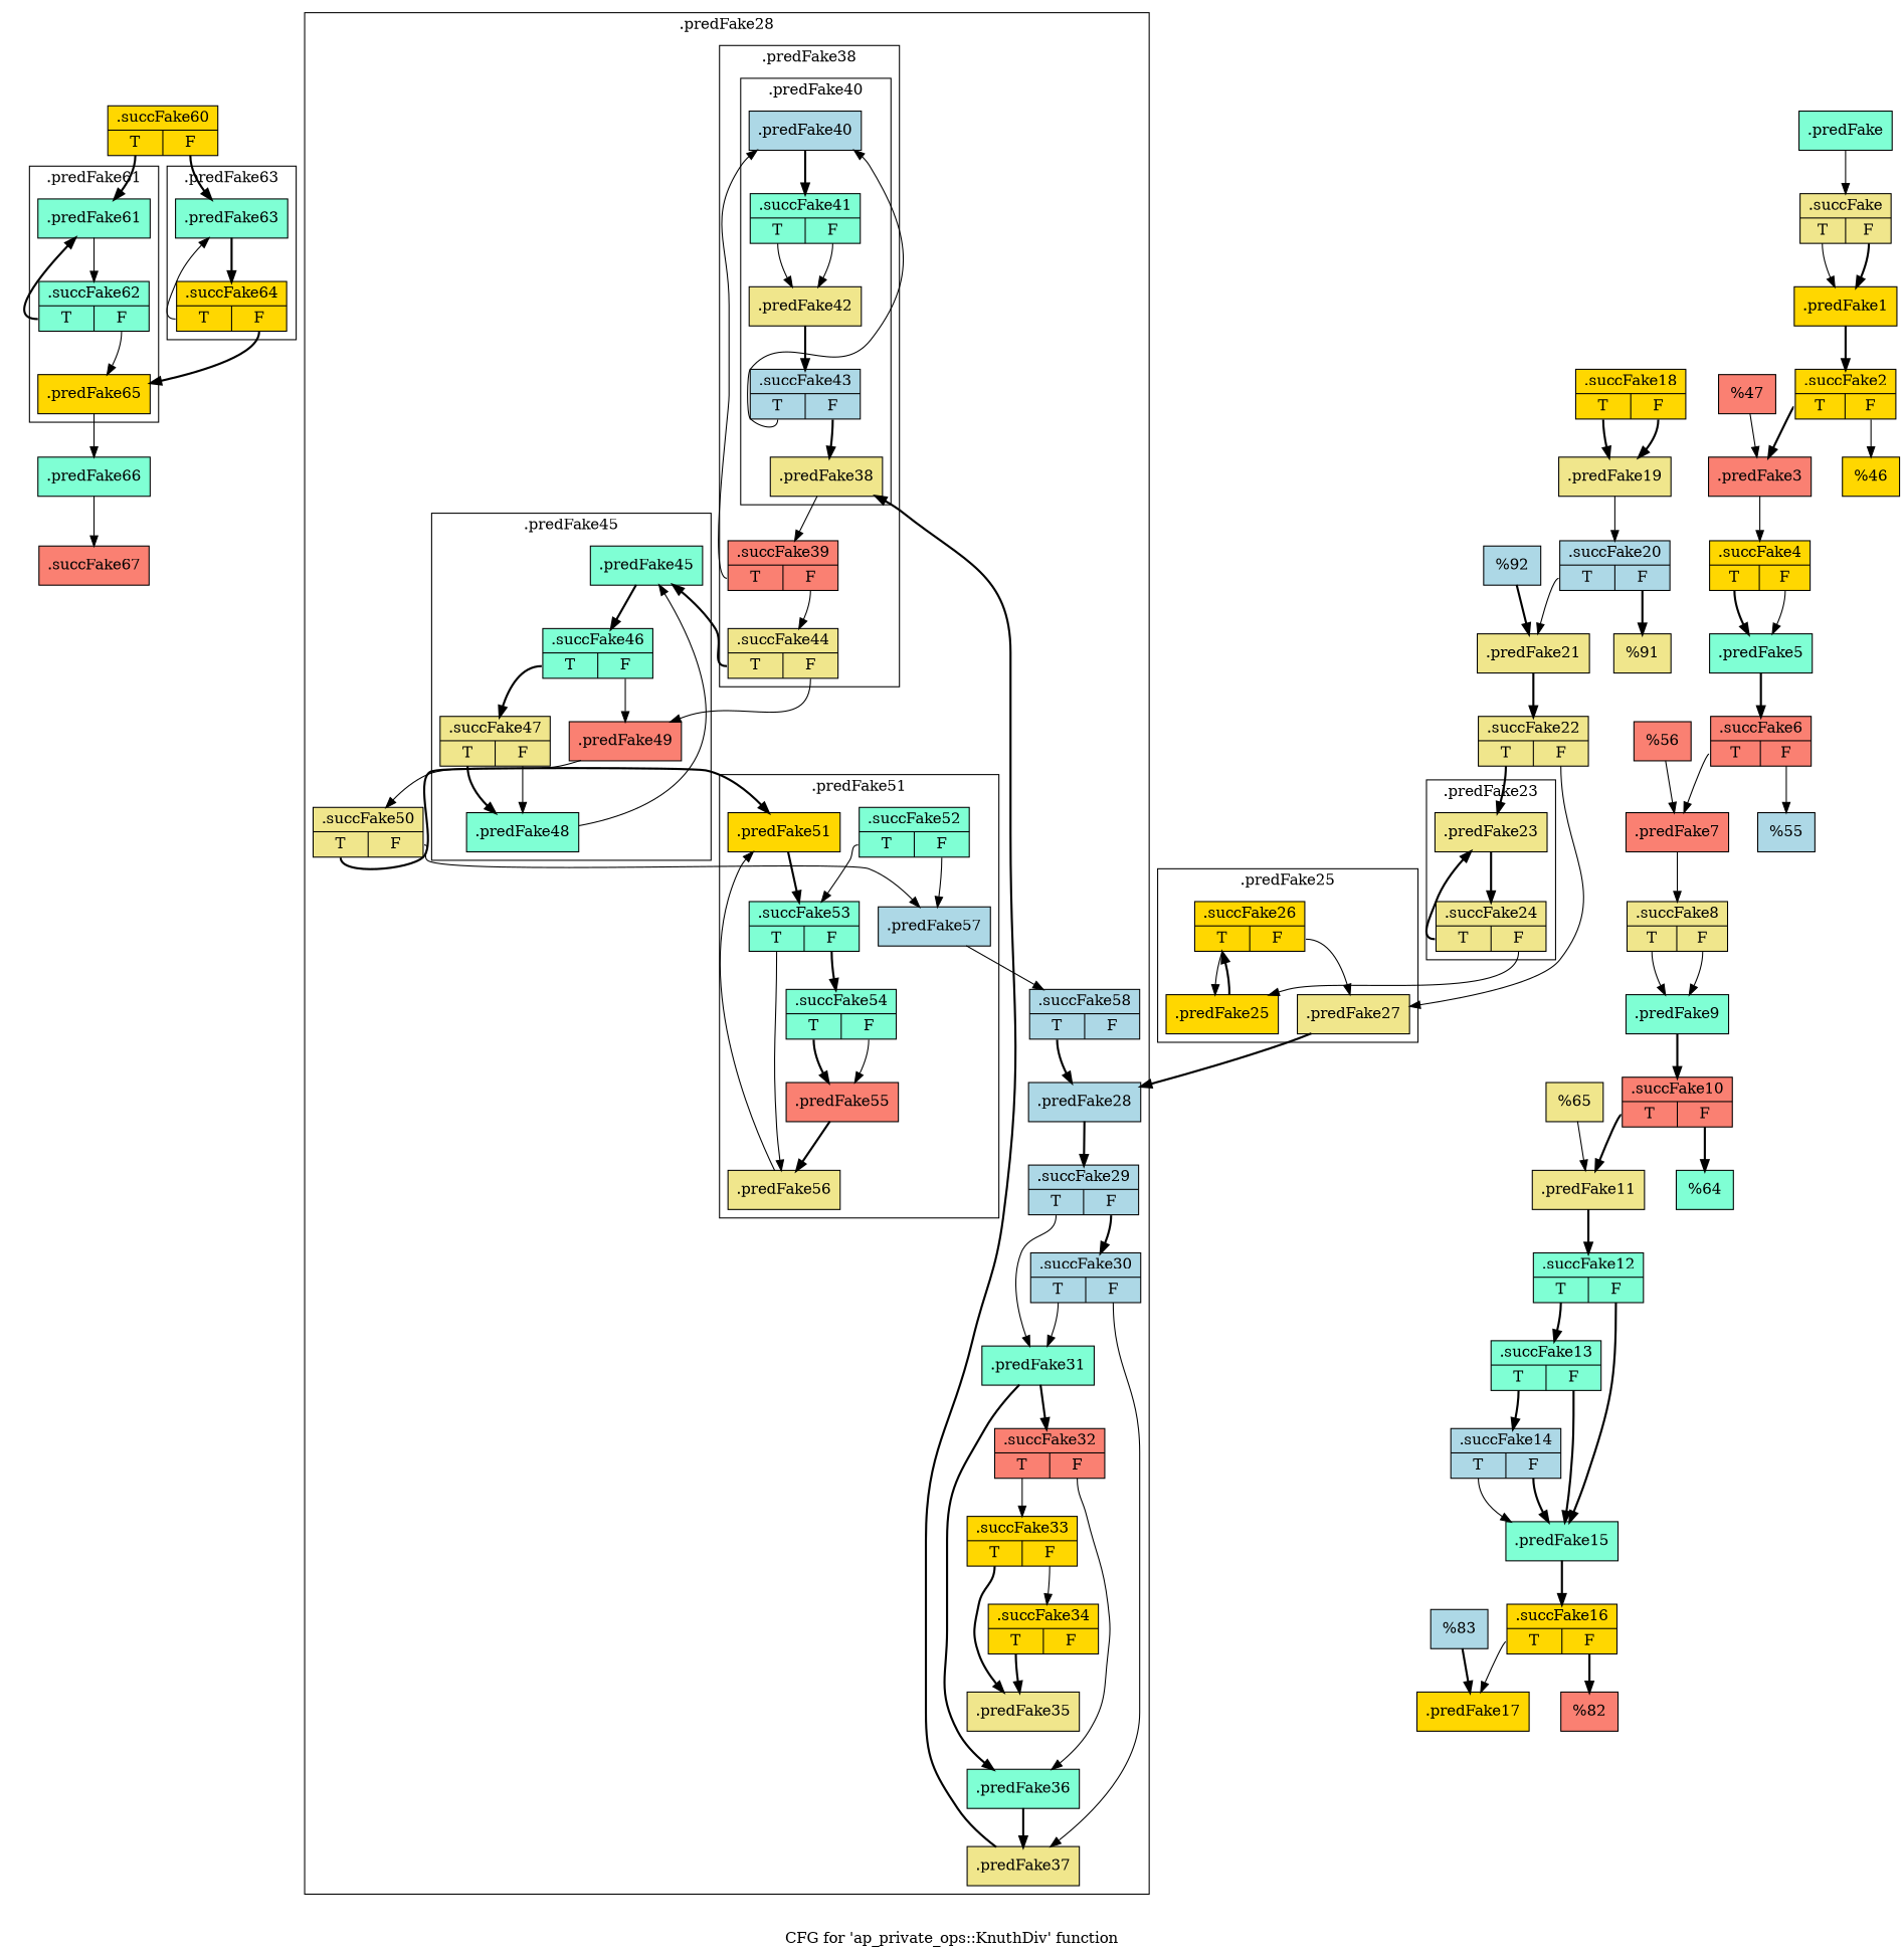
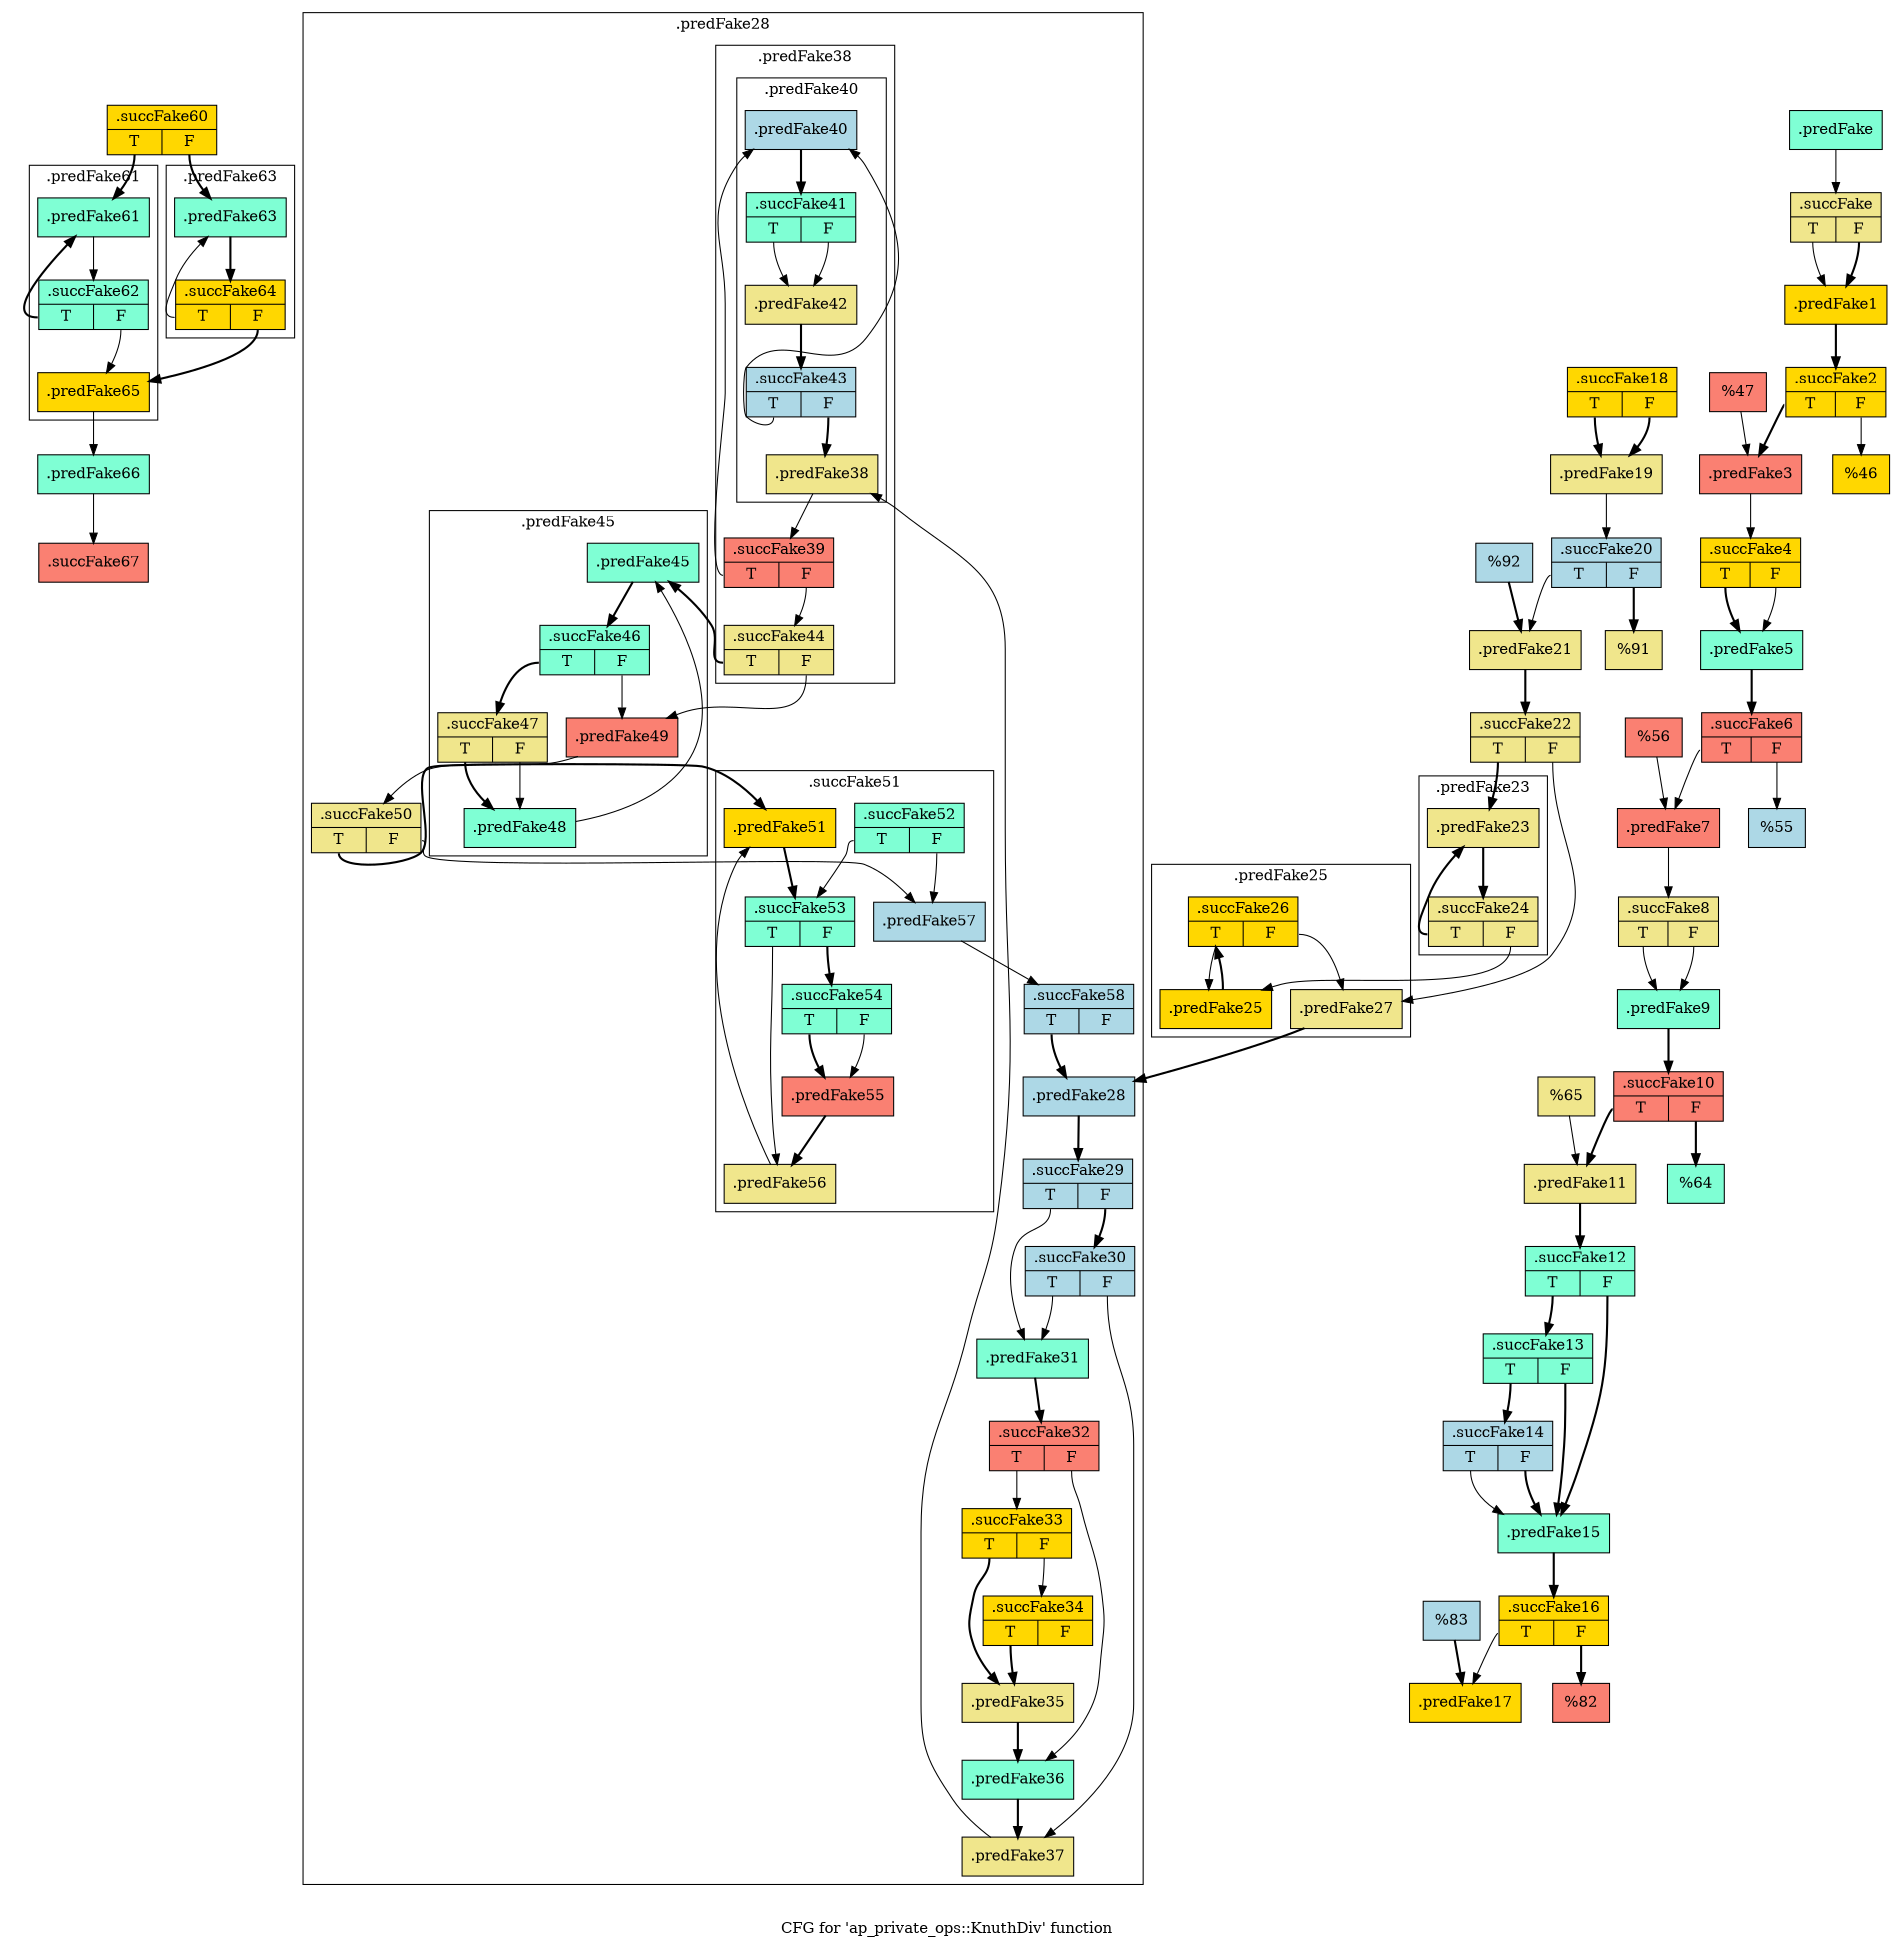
  digraph {
    label="CFG for 'ap_private_ops::KnuthDiv' function"
    node [filename="/mnt/xilinx/Vitis_HLS/2021.2/include/etc/ap_private.h" fillcolor=aquamarine linenumber=731 shape=record style=filled]
    edge [execusionnum=0 filename="/mnt/xilinx/Vitis_HLS/2021.2/include/etc/ap_private.h" style=bold]
    n1 [label="{.predFake61}" linenumber=886]
    n2 [label="{.succFake62|{<s0>T|<s1>F}}" linenumber=886]
    n3 [fillcolor=gold label="{.predFake65}" linenumber=898]
    n4 [label="{.predFake63}" linenumber=892]
    n5 [fillcolor=gold label="{.succFake64|{<s0>T|<s1>F}}" linenumber=892]
    n6 [fillcolor=lightblue label="{.predFake40}" linenumber=818]
    n7 [label="{.succFake41|{<s0>T|<s1>F}}" linenumber=818]
    n8 [fillcolor=khaki label="{.predFake42}" linenumber=818]
    n9 [fillcolor=lightblue label="{.succFake43|{<s0>T|<s1>F}}" linenumber=818]
    n10 [fillcolor=khaki label="{.predFake38}" linenumber=806]
    n11 [fillcolor=salmon label="{.succFake39|{<s0>T|<s1>F}}" linenumber=806]
    n12 [fillcolor=khaki label="{.succFake44|{<s0>T|<s1>F}}" linenumber=835]
    n13 [label="{.predFake45}" linenumber=837]
    n14 [label="{.succFake46|{<s0>T|<s1>F}}" linenumber=837]
    n15 [fillcolor=khaki label="{.succFake47|{<s0>T|<s1>F}}" linenumber=839]
    n16 [fillcolor=salmon label="{.predFake49}" linenumber=848]
    n17 [label="{.predFake48}" linenumber=839]
    n18 [fillcolor=gold label="{.predFake51}" linenumber=858]
    n19 [label="{.succFake52|{<s0>T|<s1>F}}" linenumber=858]
    n20 [label="{.succFake53|{<s0>T|<s1>F}}" linenumber=861]
    n21 [fillcolor=lightblue label="{.predFake57}" linenumber=870]
    n22 [fillcolor=salmon label="{.predFake55}" linenumber=861]
    n23 [fillcolor=khaki label="{.predFake56}" linenumber=861]
    n24 [label="{.succFake54|{<s0>T|<s1>F}}" linenumber=861]
    n25 [fillcolor=lightblue label="{.predFake28}" linenumber=790]
    n26 [fillcolor=lightblue label="{.succFake29|{<s0>T|<s1>F}}" linenumber=794]
    n27 [fillcolor=khaki label="{.succFake50|{<s0>T|<s1>F}}" linenumber=849]
    n28 [fillcolor=lightblue label="{.succFake58|{<s0>T|<s1>F}}" linenumber=870]
    n29 [label="{.predFake31}" linenumber=795]
    n30 [fillcolor=lightblue label="{.succFake30|{<s0>T|<s1>F}}" linenumber=794]
    n31 [fillcolor=salmon label="{.succFake32|{<s0>T|<s1>F}}" linenumber=797]
    n32 [label="{.predFake36}" linenumber=798]
    n33 [fillcolor=gold label="{.succFake33|{<s0>T|<s1>F}}" linenumber=797]
    n34 [fillcolor=khaki label="{.predFake35}" linenumber=797]
    n35 [fillcolor=khaki label="{.predFake37}" linenumber=805]
    n36 [fillcolor=gold label="{.succFake34|{<s0>T|<s1>F}}" linenumber=797]
    n37 [fillcolor=khaki label="{.predFake27}" linenumber=769]
    n38 [fillcolor=gold label="{.predFake25}" linenumber=763]
    n39 [fillcolor=gold label="{.succFake26|{<s0>T|<s1>F}}" linenumber=763]
    n40 [fillcolor=khaki label="{.predFake23}" linenumber=758]
    n41 [fillcolor=khaki label="{.succFake24|{<s0>T|<s1>F}}" linenumber=758]
    n42 [label="{.predFake66}" linenumber=900]
    n43 [label="{.predFake}" filename="" linenumber=""]
    n44 [fillcolor=khaki label="{.succFake|{<s0>T|<s1>F}}" linenumber=728]
    n45 [fillcolor=gold label="{.predFake1}" linenumber=728]
    n46 [fillcolor=gold label="{.succFake2|{<s0>T|<s1>F}}" linenumber=728]
    n47 [fillcolor=salmon label="{.predFake3}" linenumber=729]
    n48 [fillcolor=gold label="{%46}" linenumber=728]
    n49 [fillcolor=gold label="{.succFake4|{<s0>T|<s1>F}}" linenumber=729]
    n50 [label="{.predFake5}" linenumber=729]
    n51 [fillcolor=salmon label="{%47}" linenumber=728]
    n52 [fillcolor=salmon label="{.succFake6|{<s0>T|<s1>F}}" linenumber=729]
    n53 [fillcolor=salmon label="{.predFake7}" linenumber=730]
    n54 [fillcolor=lightblue label="{%55}" linenumber=729]
    n55 [fillcolor=khaki label="{.succFake8|{<s0>T|<s1>F}}" linenumber=730]
    n56 [label="{.predFake9}" linenumber=730]
    n57 [fillcolor=salmon label="{%56}" linenumber=729]
    n58 [fillcolor=salmon label="{.succFake10|{<s0>T|<s1>F}}" linenumber=730]
    n59 [fillcolor=khaki label="{.predFake11}"]
    n60 [label="{%64}" linenumber=730]
    n61 [label="{.succFake12|{<s0>T|<s1>F}}"]
    n62 [label="{.succFake13|{<s0>T|<s1>F}}"]
    n63 [label="{.predFake15}"]
    n64 [fillcolor=khaki label="{%65}" linenumber=730]
    n65 [fillcolor=lightblue label="{.succFake14|{<s0>T|<s1>F}}"]
    n66 [fillcolor=gold label="{.succFake16|{<s0>T|<s1>F}}"]
    n67 [fillcolor=gold label="{.predFake17}" linenumber=732]
    n68 [fillcolor=salmon label="{%82}"]
    n69 [fillcolor=gold label="{.succFake18|{<s0>T|<s1>F}}" linenumber=732]
    n70 [fillcolor=khaki label="{.predFake19}" linenumber=732]
    n71 [fillcolor=lightblue label="{%83}"]
    n72 [fillcolor=lightblue label="{.succFake20|{<s0>T|<s1>F}}" linenumber=732]
    n73 [fillcolor=khaki label="{.predFake21}" linenumber=736]
    n74 [fillcolor=khaki label="{%91}" linenumber=732]
    n75 [fillcolor=khaki label="{.succFake22|{<s0>T|<s1>F}}" linenumber=757]
    n76 [fillcolor=lightblue label="{%92}" linenumber=732]
    n77 [fillcolor=gold label="{.succFake60|{<s0>T|<s1>F}}" linenumber=883]
    n78 [fillcolor=salmon label="{.succFake67}" linenumber=900]
    subgraph cluster_1 {
      invocationtime=-1
      label=".predFake61"
      tripcount=0
      n1
      n2
      n3
    }
    subgraph cluster_2 {
      invocationtime=-1
      label=".predFake63"
      tripcount=0
      n4
      n5
    }
    subgraph cluster_3 {
      invocationtime=-1
      label=".predFake28"
      tripcount=0
      n25
      n26
      n27
      n28
      n29
      n30
      n31
      n32
      n33
      n34
      n35
      n36
      subgraph cluster_4 {
        invocationtime=-1
        label=".predFake38"
        tripcount=0
        n11
        n12
        subgraph cluster_5 {
          invocationtime=-1
          label=".predFake40"
          tripcount=0
          n6
          n7
          n8
          n9
          n10
        }
      }
      subgraph cluster_6 {
        invocationtime=-1
        label=".predFake45"
        tripcount=0
        n13
        n14
        n15
        n16
        n17
      }
      subgraph cluster_7 {
        invocationtime=-1
-       label=".predFake51"
+       label=".succFake51"
        tripcount=0
        n18
        n19
        n20
        n21
        n22
        n23
        n24
      }
    }
    subgraph cluster_8 {
      invocationtime=-1
      label=".predFake25"
      tripcount=0
      n37
      n38
      n39
    }
    subgraph cluster_9 {
      invocationtime=-1
      label=".predFake23"
      tripcount=0
      n40
      n41
    }
    n1 -> n2 [style=solid]
    n2 -> n1 [tailport=s0]
    n2 -> n3 [style=solid tailport=s1]
    n3 -> n42 [style=solid]
    n4 -> n5
    n5 -> n3 [tailport=s1 filename=""]
    n5 -> n4 [style=solid tailport=s0]
    n6 -> n7
    n7 -> n8 [style=solid tailport=s0]
    n7 -> n8 [style=solid tailport=s1 execusionnum="" filename=""]
    n8 -> n9
    n9 -> n6 [style=solid tailport=s0]
    n9 -> n10 [tailport=s1]
    n10 -> n11 [style=solid]
    n11 -> n6 [style=solid tailport=s0]
    n11 -> n12 [style=solid tailport=s1]
    n12 -> n13 [tailport=s0]
    n12 -> n16 [style=solid tailport=s1 execusionnum="" filename=""]
    n13 -> n14
    n14 -> n15 [tailport=s0]
    n14 -> n16 [style=solid tailport=s1]
    n15 -> n17 [tailport=s0]
    n15 -> n17 [style=solid tailport=s1 execusionnum="" filename=""]
    n16 -> n27 [style=solid]
    n17 -> n13 [style=solid]
    n18 -> n20
    n19 -> n20 [style=solid tailport=s0]
    n19 -> n21 [style=solid tailport=s1]
    n20 -> n23 [style=solid tailport=s0 execusionnum="" filename=""]
    n20 -> n24 [tailport=s1]
    n21 -> n28 [style=solid]
    n22 -> n23
    n23 -> n18 [style=solid]
    n24 -> n22 [tailport=s0]
    n24 -> n22 [style=solid tailport=s1 execusionnum="" filename=""]
    n25 -> n26
    n26 -> n29 [style=solid tailport=s0 execusionnum="" filename=""]
    n26 -> n30 [tailport=s1]
    n27 -> n18 [tailport=s0]
    n27 -> n21 [style=solid tailport=s1 execusionnum="" filename=""]
    n28 -> n25 [tailport=s0 execusionnum="" filename=""]
    n29 -> n31
    n30 -> n29 [style=solid tailport=s0 execusionnum="" filename=""]
    n30 -> n35 [style=solid tailport=s1 execusionnum="" filename=""]
    n31 -> n32 [style=solid tailport=s1 execusionnum="" filename=""]
    n31 -> n33 [style=solid tailport=s0]
    n32 -> n35
    n33 -> n34 [tailport=s0 execusionnum="" filename=""]
    n33 -> n36 [style=solid tailport=s1]
-   n29 -> n32
-   n35 -> n10
+   n34 -> n32
+   n35 -> n10 [style=solid]
    n36 -> n34 [tailport=s0 execusionnum="" filename=""]
    n37 -> n25
    n38 -> n39
    n39 -> n37 [style=solid tailport=s1]
    n39 -> n38 [style=solid tailport=s0]
    n40 -> n41
    n41 -> n38 [style=solid tailport=s1]
    n41 -> n40 [tailport=s0]
    n42 -> n78 [style=solid]
    n43 -> n44 [style=solid]
    n44 -> n45 [style=solid tailport=s0 filename=""]
    n44 -> n45 [tailport=s1 execusionnum="" filename=""]
    n45 -> n46
    n46 -> n47 [tailport=s0]
    n46 -> n48 [style=solid tailport=s1 execusionnum="" filename=""]
    n47 -> n49 [style=solid]
    n49 -> n50 [tailport=s0 filename=""]
    n49 -> n50 [style=solid tailport=s1 execusionnum="" filename=""]
    n50 -> n52
    n51 -> n47 [style=solid execusionnum="" filename=""]
    n52 -> n53 [style=solid tailport=s0]
    n52 -> n54 [style=solid tailport=s1 execusionnum="" filename=""]
    n53 -> n55 [style=solid]
    n55 -> n56 [style=solid tailport=s0 filename=""]
    n55 -> n56 [style=solid tailport=s1 execusionnum="" filename=""]
    n56 -> n58
    n57 -> n53 [style=solid execusionnum="" filename=""]
    n58 -> n59 [tailport=s0]
    n58 -> n60 [tailport=s1 execusionnum="" filename=""]
    n59 -> n61
    n61 -> n62 [tailport=s0]
    n61 -> n63 [tailport=s1 execusionnum="" filename=""]
    n62 -> n63 [tailport=s1 execusionnum="" filename=""]
    n62 -> n65 [tailport=s0]
    n63 -> n66
    n64 -> n59 [style=solid execusionnum="" filename=""]
    n65 -> n63 [style=solid tailport=s0 filename=""]
    n65 -> n63 [tailport=s1 execusionnum="" filename=""]
    n66 -> n67 [style=solid tailport=s0]
    n66 -> n68 [tailport=s1 execusionnum="" filename=""]
    n69 -> n70 [tailport=s0 filename=""]
    n69 -> n70 [tailport=s1 execusionnum="" filename=""]
    n70 -> n72 [style=solid]
    n71 -> n67 [execusionnum="" filename=""]
    n72 -> n73 [style=solid tailport=s0]
    n72 -> n74 [tailport=s1 execusionnum="" filename=""]
    n73 -> n75
    n75 -> n37 [style=solid tailport=s1 execusionnum="" filename=""]
    n75 -> n40 [tailport=s0]
    n76 -> n73 [execusionnum="" filename=""]
    n77 -> n1 [tailport=s0]
    n77 -> n4 [tailport=s1]
  }
